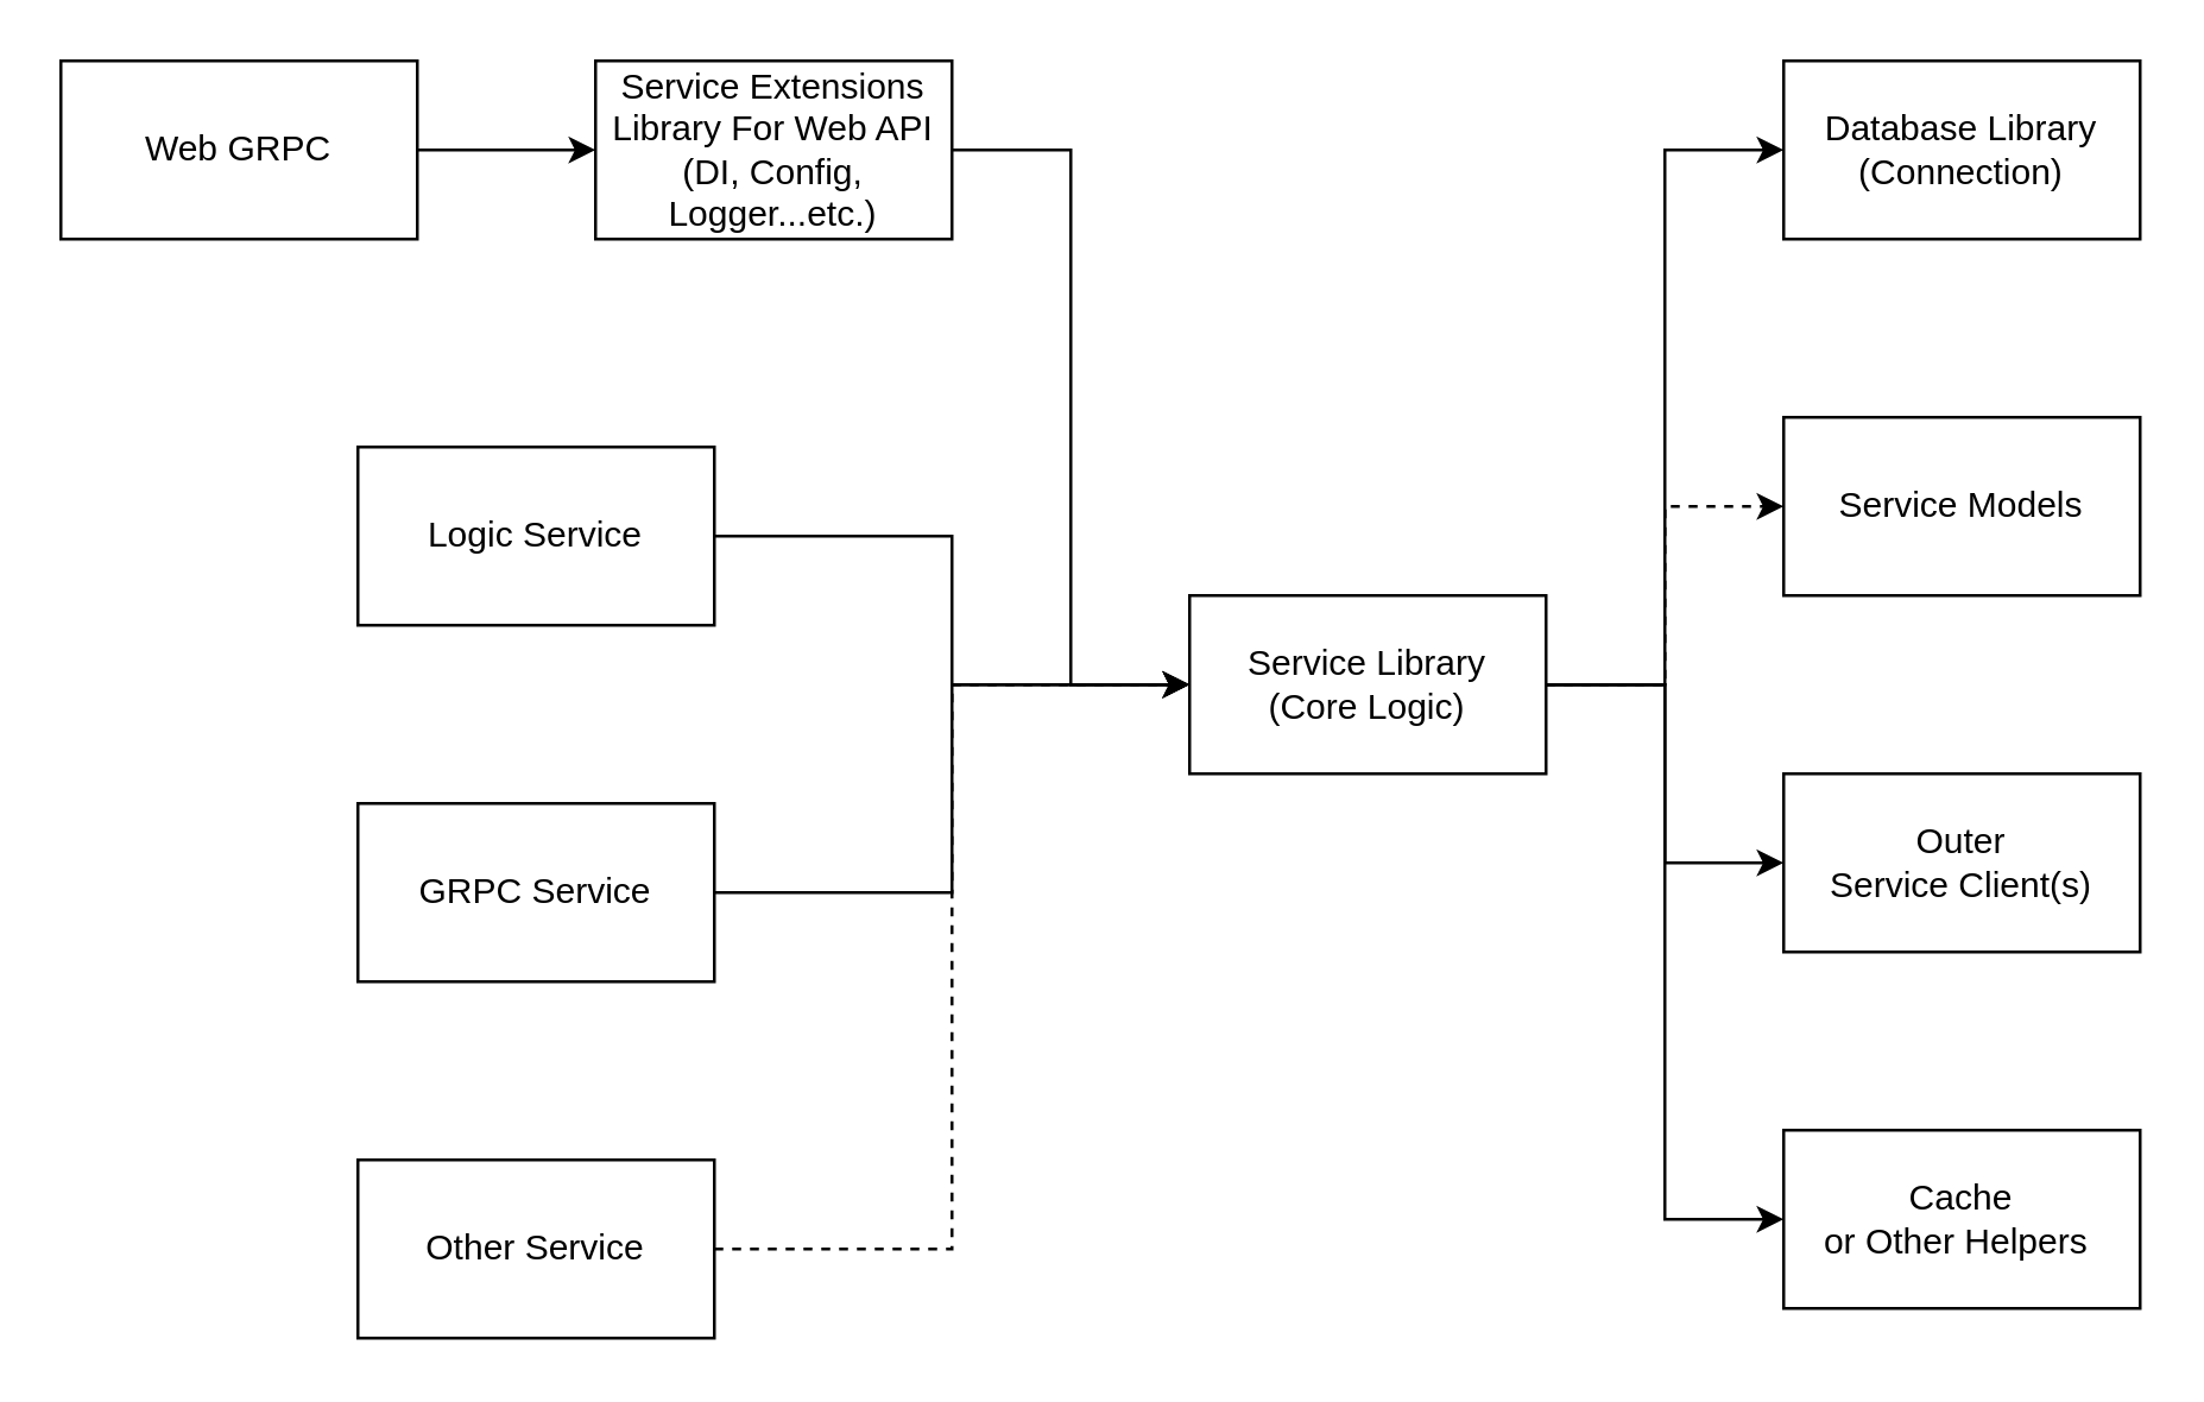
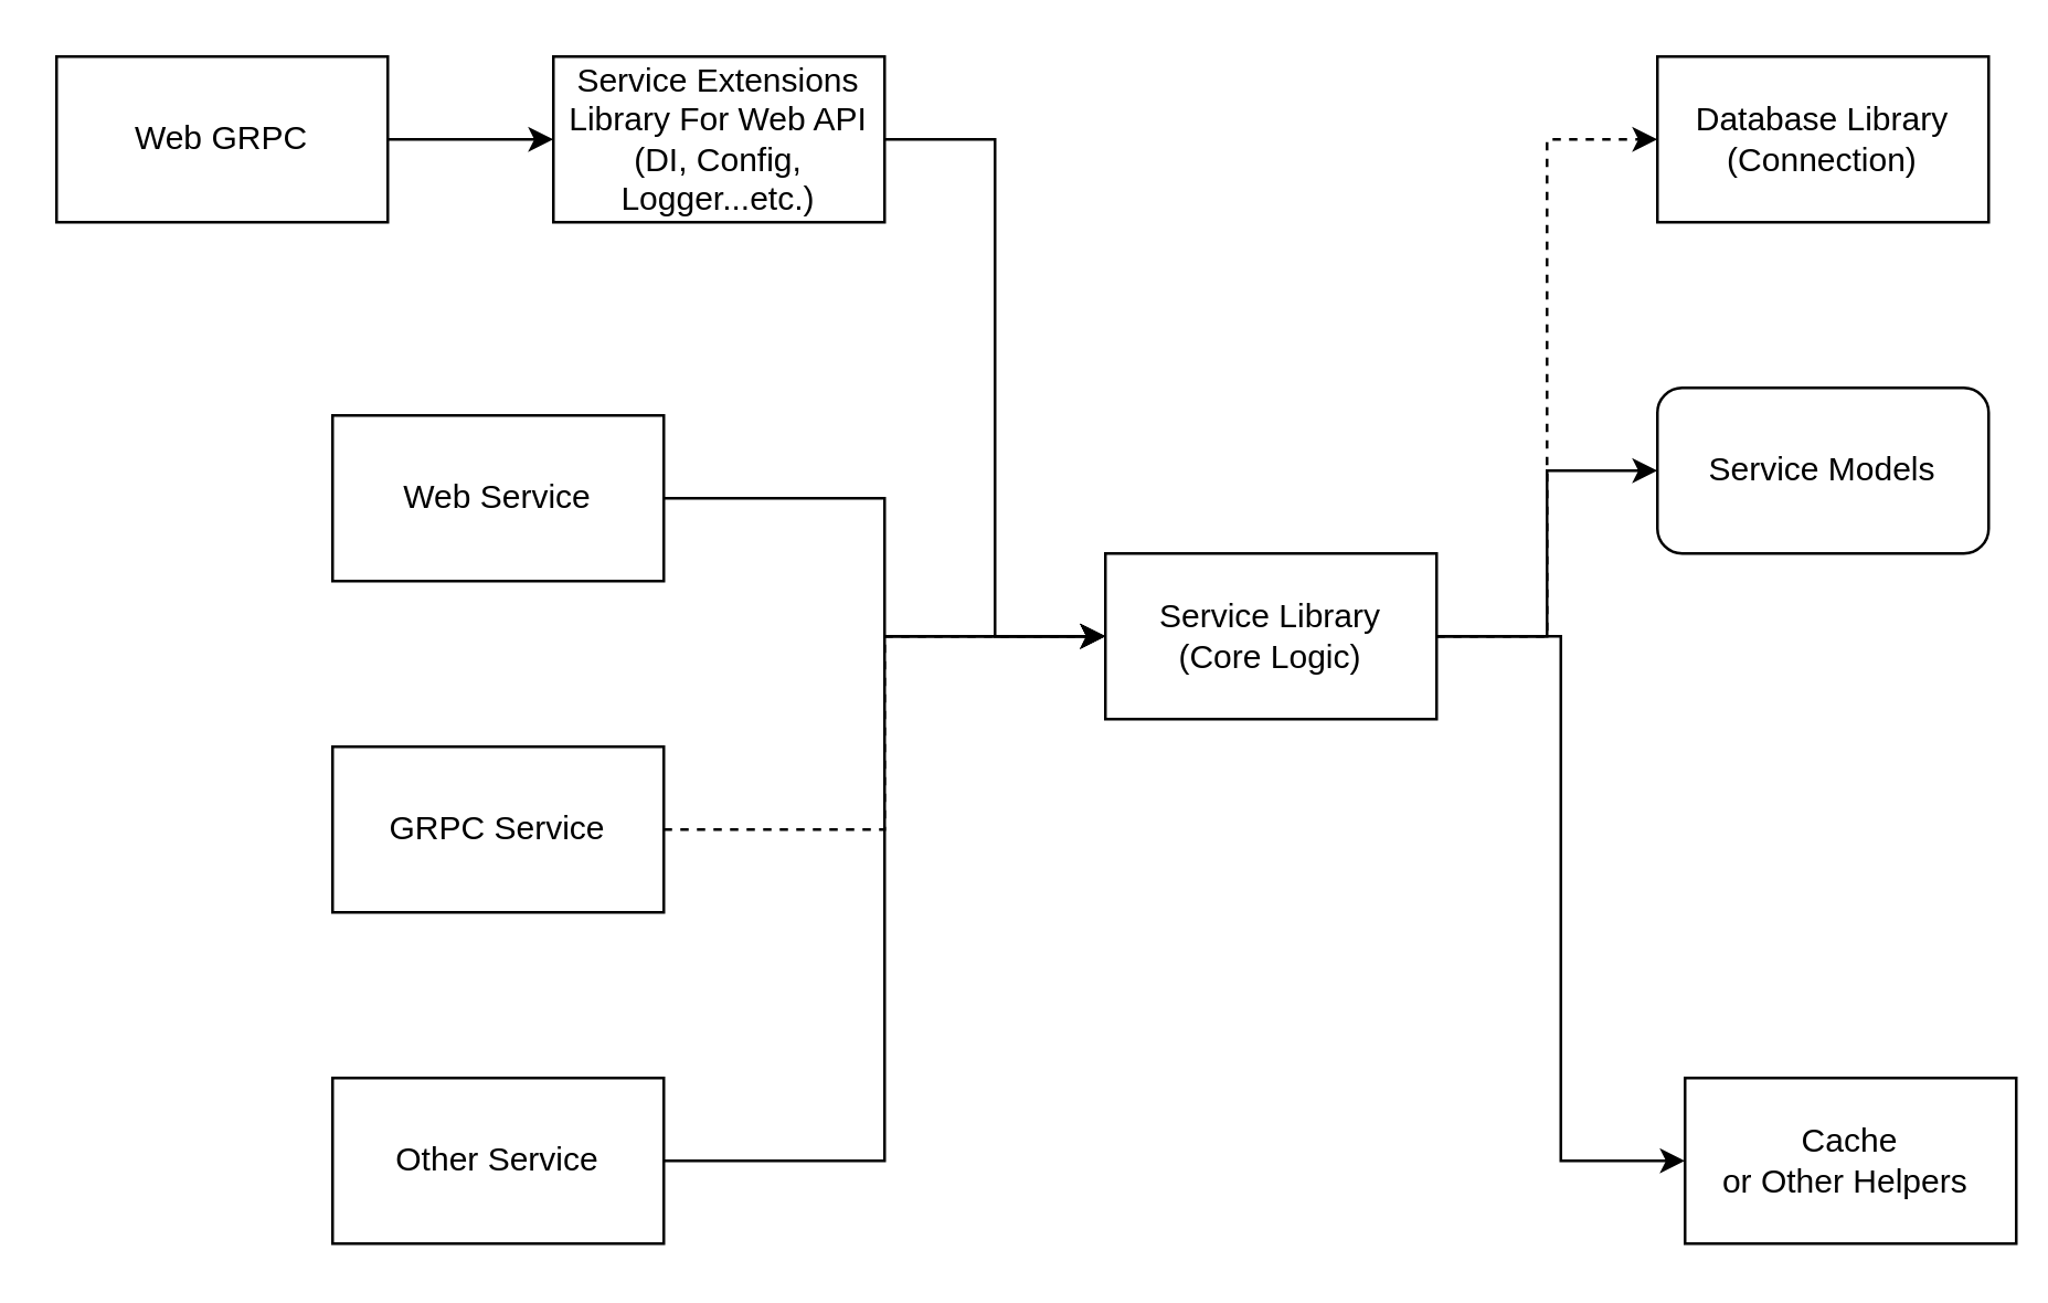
  <mxCell id="0" />
  <mxCell id="1" parent="0" />
  <mxCell id="2" style="edgeStyle=orthogonalEdgeStyle;rounded=0;orthogonalLoop=1;jettySize=auto;html=1;entryX=0;entryY=0.5;entryDx=0;entryDy=0;" parent="1" source="3" target="18" edge="1"><mxGeometry relative="1" as="geometry" /></mxCell>
  <mxCell id="3" value="Web GRPC" style="rounded=0;whiteSpace=wrap;html=1;" parent="1" vertex="1"><mxGeometry x="20" y="20" width="120" height="60" as="geometry" /></mxCell>
  <mxCell id="4" value="" style="edgeStyle=orthogonalEdgeStyle;rounded=0;orthogonalLoop=1;jettySize=auto;html=1;" parent="1" source="5" target="12" edge="1"><mxGeometry relative="1" as="geometry" /></mxCell>
- <mxCell id="5" value="Logic Service" style="rounded=0;whiteSpace=wrap;html=1;" parent="1" vertex="1"><mxGeometry x="120" y="150" width="120" height="60" as="geometry" /></mxCell>
- <mxCell id="6" style="edgeStyle=orthogonalEdgeStyle;rounded=0;orthogonalLoop=1;jettySize=auto;html=1;entryX=0;entryY=0.5;entryDx=0;entryDy=0;" edge="1" parent="1" source="7" target="12"><mxGeometry relative="1" as="geometry" /></mxCell>
+ <mxCell id="5" value="Web Service" style="rounded=0;whiteSpace=wrap;html=1;" parent="1" vertex="1"><mxGeometry x="120" y="150" width="120" height="60" as="geometry" /></mxCell>
+ <mxCell id="6" style="edgeStyle=orthogonalEdgeStyle;rounded=0;orthogonalLoop=1;jettySize=auto;html=1;entryX=0;entryY=0.5;entryDx=0;entryDy=0;dashed=1;" edge="1" parent="1" source="7" target="12"><mxGeometry relative="1" as="geometry" /></mxCell>
  <mxCell id="7" value="GRPC Service" style="rounded=0;whiteSpace=wrap;html=1;" parent="1" vertex="1"><mxGeometry x="120" y="270" width="120" height="60" as="geometry" /></mxCell>
- <mxCell id="8" style="edgeStyle=orthogonalEdgeStyle;rounded=0;orthogonalLoop=1;jettySize=auto;html=1;entryX=0;entryY=0.5;entryDx=0;entryDy=0;" parent="1" source="12" target="13" edge="1"><mxGeometry relative="1" as="geometry" /></mxCell>
- <mxCell id="9" style="edgeStyle=orthogonalEdgeStyle;rounded=0;orthogonalLoop=1;jettySize=auto;html=1;entryX=0;entryY=0.5;entryDx=0;entryDy=0;" parent="1" source="12" target="14" edge="1"><mxGeometry relative="1" as="geometry" /></mxCell>
- <mxCell id="10" style="edgeStyle=orthogonalEdgeStyle;rounded=0;orthogonalLoop=1;jettySize=auto;html=1;entryX=0;entryY=0.5;entryDx=0;entryDy=0;dashed=1;" parent="1" source="12" target="16" edge="1"><mxGeometry relative="1" as="geometry" /></mxCell>
+ <mxCell id="8" style="edgeStyle=orthogonalEdgeStyle;rounded=0;orthogonalLoop=1;jettySize=auto;html=1;entryX=0;entryY=0.5;entryDx=0;entryDy=0;dashed=1;" parent="1" source="12" target="13" edge="1"><mxGeometry relative="1" as="geometry" /></mxCell>
+ <mxCell id="10" style="edgeStyle=orthogonalEdgeStyle;rounded=0;orthogonalLoop=1;jettySize=auto;html=1;entryX=0;entryY=0.5;entryDx=0;entryDy=0;" parent="1" source="12" target="16" edge="1"><mxGeometry relative="1" as="geometry" /></mxCell>
  <mxCell id="11" style="edgeStyle=orthogonalEdgeStyle;rounded=0;orthogonalLoop=1;jettySize=auto;html=1;entryX=0;entryY=0.5;entryDx=0;entryDy=0;" parent="1" source="12" target="15" edge="1"><mxGeometry relative="1" as="geometry" /></mxCell>
  <mxCell id="12" value="Service Library&lt;br&gt;(Core Logic)" style="rounded=0;whiteSpace=wrap;html=1;" parent="1" vertex="1"><mxGeometry x="400" y="200" width="120" height="60" as="geometry" /></mxCell>
  <mxCell id="13" value="Database Library&lt;br&gt;(Connection)" style="rounded=0;whiteSpace=wrap;html=1;" parent="1" vertex="1"><mxGeometry x="600" y="20" width="120" height="60" as="geometry" /></mxCell>
- <mxCell id="14" value="Outer&lt;br&gt;Service Client(s)" style="rounded=0;whiteSpace=wrap;html=1;" parent="1" vertex="1"><mxGeometry x="600" y="260" width="120" height="60" as="geometry" /></mxCell>
- <mxCell id="15" value="Cache&lt;br&gt;or Other Helpers&amp;nbsp;" style="rounded=0;whiteSpace=wrap;html=1;" parent="1" vertex="1"><mxGeometry x="600" y="380" width="120" height="60" as="geometry" /></mxCell>
- <mxCell id="16" value="Service Models" style="rounded=0;whiteSpace=wrap;html=1;" parent="1" vertex="1"><mxGeometry x="600" y="140" width="120" height="60" as="geometry" /></mxCell>
+ <mxCell id="15" value="Cache&lt;br&gt;or Other Helpers&amp;nbsp;" style="rounded=0;whiteSpace=wrap;html=1;" parent="1" vertex="1"><mxGeometry x="610" y="390" width="120" height="60" as="geometry" /></mxCell>
+ <mxCell id="16" value="Service Models" style="whiteSpace=wrap;html=1;rounded=1;" parent="1" vertex="1"><mxGeometry x="600" y="140" width="120" height="60" as="geometry" /></mxCell>
  <mxCell id="17" style="edgeStyle=orthogonalEdgeStyle;rounded=0;orthogonalLoop=1;jettySize=auto;html=1;entryX=0;entryY=0.5;entryDx=0;entryDy=0;" parent="1" source="18" target="12" edge="1"><mxGeometry relative="1" as="geometry"><Array as="points"><mxPoint x="360" y="50" /><mxPoint x="360" y="230" /></Array></mxGeometry></mxCell>
  <mxCell id="18" value="&lt;span&gt;Service Extensions&lt;br&gt;Library For Web API&lt;br&gt;(DI, Config, Logger...etc.)&lt;br&gt;&lt;/span&gt;" style="rounded=0;whiteSpace=wrap;html=1;" parent="1" vertex="1"><mxGeometry x="200" y="20" width="120" height="60" as="geometry" /></mxCell>
- <mxCell id="19" style="edgeStyle=orthogonalEdgeStyle;rounded=0;orthogonalLoop=1;jettySize=auto;html=1;entryX=0;entryY=0.5;entryDx=0;entryDy=0;dashed=1;" edge="1" parent="1" source="20" target="12"><mxGeometry relative="1" as="geometry" /></mxCell>
+ <mxCell id="19" style="edgeStyle=orthogonalEdgeStyle;rounded=0;orthogonalLoop=1;jettySize=auto;html=1;entryX=0;entryY=0.5;entryDx=0;entryDy=0;" edge="1" parent="1" source="20" target="12"><mxGeometry relative="1" as="geometry" /></mxCell>
  <mxCell id="20" value="Other Service" style="rounded=0;whiteSpace=wrap;html=1;" vertex="1" parent="1"><mxGeometry x="120" y="390" width="120" height="60" as="geometry" /></mxCell>
